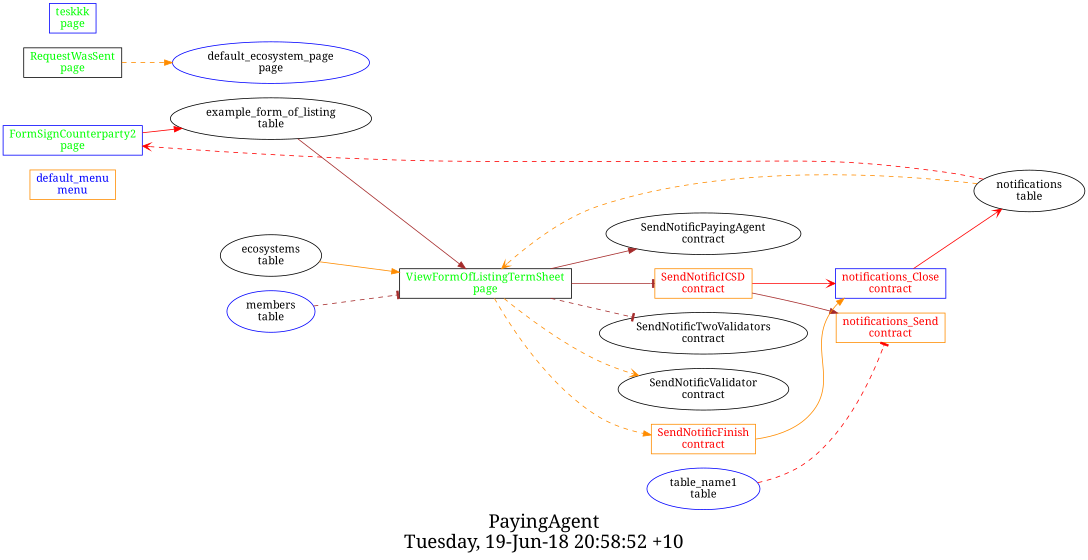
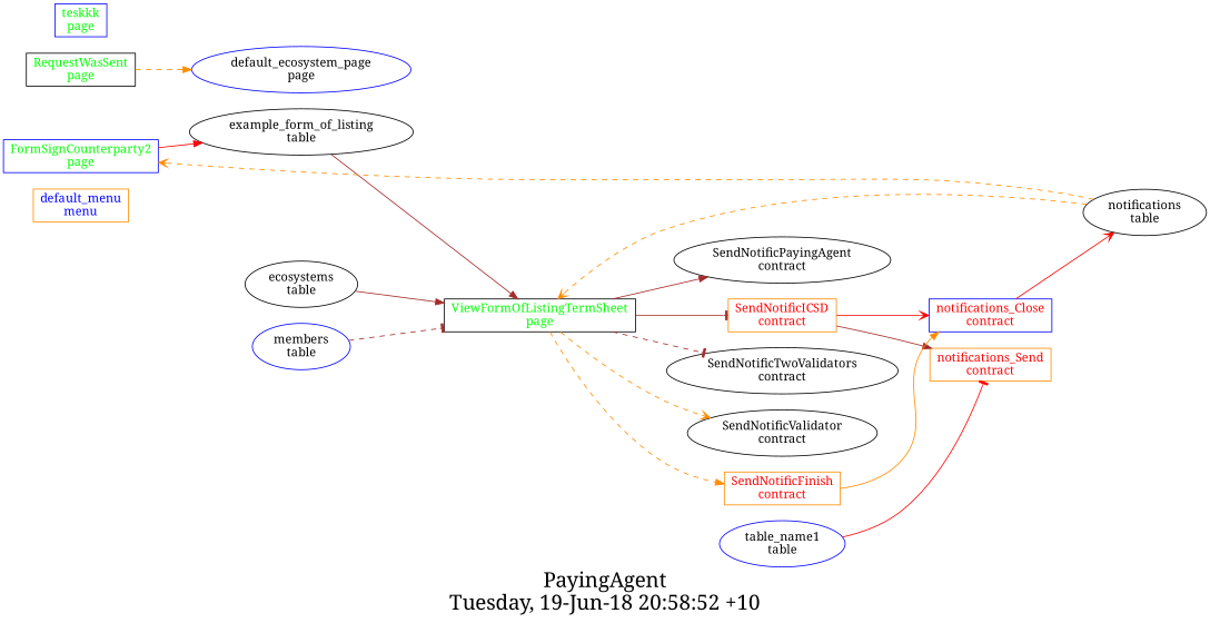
  digraph {
    fontname="Noto Serif"
    fontsize=24
    label="PayingAgent\nTuesday, 19-Jun-18 20:58:52 +10"
    nojustify=true
    ordering=out
    rankdir=LR
    node [color=black fontname="Noto Serif"]
    edge [arrowhead=normal color=brown fontname="Noto Serif" style=solid]
    "default_menu\nmenu" [color=darkorange fontcolor=blue group=menus shape=record]
    "FormSignCounterparty2\npage" [color=blue fontcolor=green group=pages shape=record]
    "example_form_of_listing\ntable"
    "notifications\ntable"
    "ViewFormOfListingTermSheet\npage" [fontcolor=green group=pages shape=record]
    "SendNotificPayingAgent\ncontract"
    "SendNotificICSD\ncontract" [color=darkorange fontcolor=red group=contracts shape=record]
    "SendNotificTwoValidators\ncontract"
    "SendNotificValidator\ncontract"
    "SendNotificFinish\ncontract" [color=darkorange fontcolor=red group=contracts shape=record]
    "RequestWasSent\npage" [fontcolor=green group=pages shape=record]
    "default_ecosystem_page\npage" [color=blue]
    "notifications_Close\ncontract" [color=blue fontcolor=red group=contracts shape=record]
    "notifications_Send\ncontract" [color=darkorange fontcolor=red group=contracts shape=record]
    "ecosystems\ntable"
    "members\ntable" [color=blue]
    "teskkk\npage" [color=blue fontcolor=green group=pages shape=record]
    "table_name1\ntable" [color=blue]
    "FormSignCounterparty2\npage" -> "example_form_of_listing\ntable" [color=red]
    "example_form_of_listing\ntable" -> "ViewFormOfListingTermSheet\npage"
-   "notifications\ntable" -> "FormSignCounterparty2\npage" [arrowhead=vee color=red style=dashed]
+   "notifications\ntable" -> "FormSignCounterparty2\npage" [arrowhead=vee color=darkorange style=dashed]
    "notifications\ntable" -> "ViewFormOfListingTermSheet\npage" [arrowhead=vee color=darkorange style=dashed]
    "ViewFormOfListingTermSheet\npage" -> "SendNotificPayingAgent\ncontract"
    "ViewFormOfListingTermSheet\npage" -> "SendNotificICSD\ncontract" [arrowhead=tee]
    "ViewFormOfListingTermSheet\npage" -> "SendNotificTwoValidators\ncontract" [arrowhead=tee style=dashed]
    "ViewFormOfListingTermSheet\npage" -> "SendNotificValidator\ncontract" [arrowhead=vee color=darkorange style=dashed]
    "ViewFormOfListingTermSheet\npage" -> "SendNotificFinish\ncontract" [color=darkorange style=dashed]
    "SendNotificICSD\ncontract" -> "notifications_Close\ncontract" [arrowhead=vee color=red]
    "SendNotificICSD\ncontract" -> "notifications_Send\ncontract"
    "SendNotificFinish\ncontract" -> "notifications_Close\ncontract" [color=darkorange]
    "RequestWasSent\npage" -> "default_ecosystem_page\npage" [color=darkorange style=dashed]
    "notifications_Close\ncontract" -> "notifications\ntable" [arrowhead=vee color=red]
-   "ecosystems\ntable" -> "ViewFormOfListingTermSheet\npage" [color=darkorange]
+   "ecosystems\ntable" -> "ViewFormOfListingTermSheet\npage"
    "members\ntable" -> "ViewFormOfListingTermSheet\npage" [arrowhead=tee style=dashed]
-   "table_name1\ntable" -> "notifications_Send\ncontract" [arrowhead=tee color=red style=dashed]
+   "table_name1\ntable" -> "notifications_Send\ncontract" [arrowhead=tee color=red]
  }
